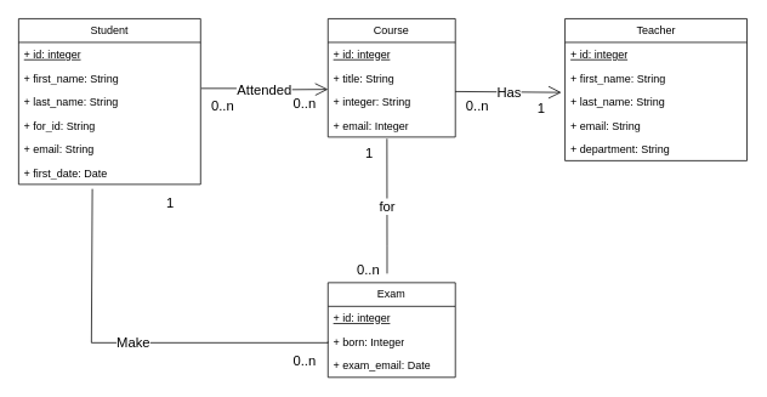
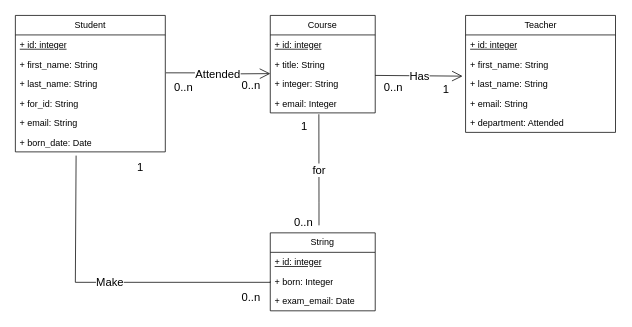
  <mxCell id="0" />
  <mxCell id="1" parent="0" />
  <mxCell id="2" value="Student" style="swimlane;fontStyle=0;childLayout=stackLayout;horizontal=1;startSize=26;fillColor=none;horizontalStack=0;resizeParent=1;resizeParentMax=0;resizeLast=0;collapsible=1;marginBottom=0;whiteSpace=wrap;html=1;" parent="1" vertex="1"><mxGeometry x="20" y="20" width="200" height="182" as="geometry"><mxRectangle x="440" y="140" width="80" height="30" as="alternateBounds" /></mxGeometry></mxCell>
  <mxCell id="3" value="&lt;u&gt;+ id: integer&lt;/u&gt;" style="text;strokeColor=none;fillColor=none;align=left;verticalAlign=top;spacingLeft=4;spacingRight=4;overflow=hidden;rotatable=0;points=[[0,0.5],[1,0.5]];portConstraint=eastwest;whiteSpace=wrap;html=1;" vertex="1" parent="2"><mxGeometry y="26" width="200" height="26" as="geometry" /></mxCell>
  <mxCell id="4" value="+ first_name: String" style="text;strokeColor=none;fillColor=none;align=left;verticalAlign=top;spacingLeft=4;spacingRight=4;overflow=hidden;rotatable=0;points=[[0,0.5],[1,0.5]];portConstraint=eastwest;whiteSpace=wrap;html=1;" parent="2" vertex="1"><mxGeometry y="52" width="200" height="26" as="geometry" /></mxCell>
  <mxCell id="5" value="+ last_name: String" style="text;strokeColor=none;fillColor=none;align=left;verticalAlign=top;spacingLeft=4;spacingRight=4;overflow=hidden;rotatable=0;points=[[0,0.5],[1,0.5]];portConstraint=eastwest;whiteSpace=wrap;html=1;" parent="2" vertex="1"><mxGeometry y="78" width="200" height="26" as="geometry" /></mxCell>
  <mxCell id="6" value="+ for_id: String" style="text;strokeColor=none;fillColor=none;align=left;verticalAlign=top;spacingLeft=4;spacingRight=4;overflow=hidden;rotatable=0;points=[[0,0.5],[1,0.5]];portConstraint=eastwest;whiteSpace=wrap;html=1;" vertex="1" parent="2"><mxGeometry y="104" width="200" height="26" as="geometry" /></mxCell>
  <mxCell id="7" value="+ email: String" style="text;strokeColor=none;fillColor=none;align=left;verticalAlign=top;spacingLeft=4;spacingRight=4;overflow=hidden;rotatable=0;points=[[0,0.5],[1,0.5]];portConstraint=eastwest;whiteSpace=wrap;html=1;" parent="2" vertex="1"><mxGeometry y="130" width="200" height="26" as="geometry" /></mxCell>
- <mxCell id="8" value="+ first_date: Date" style="text;strokeColor=none;fillColor=none;align=left;verticalAlign=top;spacingLeft=4;spacingRight=4;overflow=hidden;rotatable=0;points=[[0,0.5],[1,0.5]];portConstraint=eastwest;whiteSpace=wrap;html=1;" parent="2" vertex="1"><mxGeometry y="156" width="200" height="26" as="geometry" /></mxCell>
+ <mxCell id="8" value="+ born_date: Date" style="text;strokeColor=none;fillColor=none;align=left;verticalAlign=top;spacingLeft=4;spacingRight=4;overflow=hidden;rotatable=0;points=[[0,0.5],[1,0.5]];portConstraint=eastwest;whiteSpace=wrap;html=1;" parent="2" vertex="1"><mxGeometry y="156" width="200" height="26" as="geometry" /></mxCell>
  <mxCell id="9" style="edgeStyle=orthogonalEdgeStyle;rounded=0;orthogonalLoop=1;jettySize=auto;html=1;exitX=1;exitY=0.5;exitDx=0;exitDy=0;" parent="2" source="5" target="5" edge="1"><mxGeometry relative="1" as="geometry" /></mxCell>
  <mxCell id="10" value="Teacher" style="swimlane;fontStyle=0;childLayout=stackLayout;horizontal=1;startSize=26;fillColor=none;horizontalStack=0;resizeParent=1;resizeParentMax=0;resizeLast=0;collapsible=1;marginBottom=0;whiteSpace=wrap;html=1;" parent="1" vertex="1"><mxGeometry x="620.5" y="20" width="200" height="156" as="geometry"><mxRectangle x="440" y="140" width="80" height="30" as="alternateBounds" /></mxGeometry></mxCell>
  <mxCell id="11" value="&lt;u&gt;+ id: integer&lt;/u&gt;" style="text;strokeColor=none;fillColor=none;align=left;verticalAlign=top;spacingLeft=4;spacingRight=4;overflow=hidden;rotatable=0;points=[[0,0.5],[1,0.5]];portConstraint=eastwest;whiteSpace=wrap;html=1;" parent="10" vertex="1"><mxGeometry y="26" width="200" height="26" as="geometry" /></mxCell>
  <mxCell id="12" value="+ first_name: String" style="text;strokeColor=none;fillColor=none;align=left;verticalAlign=top;spacingLeft=4;spacingRight=4;overflow=hidden;rotatable=0;points=[[0,0.5],[1,0.5]];portConstraint=eastwest;whiteSpace=wrap;html=1;" parent="10" vertex="1"><mxGeometry y="52" width="200" height="26" as="geometry" /></mxCell>
  <mxCell id="13" value="+ last_name: String" style="text;strokeColor=none;fillColor=none;align=left;verticalAlign=top;spacingLeft=4;spacingRight=4;overflow=hidden;rotatable=0;points=[[0,0.5],[1,0.5]];portConstraint=eastwest;whiteSpace=wrap;html=1;" parent="10" vertex="1"><mxGeometry y="78" width="200" height="26" as="geometry" /></mxCell>
  <mxCell id="14" value="+ email: String" style="text;strokeColor=none;fillColor=none;align=left;verticalAlign=top;spacingLeft=4;spacingRight=4;overflow=hidden;rotatable=0;points=[[0,0.5],[1,0.5]];portConstraint=eastwest;whiteSpace=wrap;html=1;" parent="10" vertex="1"><mxGeometry y="104" width="200" height="26" as="geometry" /></mxCell>
- <mxCell id="15" value="+ department: String" style="text;strokeColor=none;fillColor=none;align=left;verticalAlign=top;spacingLeft=4;spacingRight=4;overflow=hidden;rotatable=0;points=[[0,0.5],[1,0.5]];portConstraint=eastwest;whiteSpace=wrap;html=1;" parent="10" vertex="1"><mxGeometry y="130" width="200" height="26" as="geometry" /></mxCell>
+ <mxCell id="15" value="+ department: Attended" style="text;strokeColor=none;fillColor=none;align=left;verticalAlign=top;spacingLeft=4;spacingRight=4;overflow=hidden;rotatable=0;points=[[0,0.5],[1,0.5]];portConstraint=eastwest;whiteSpace=wrap;html=1;" parent="10" vertex="1"><mxGeometry y="130" width="200" height="26" as="geometry" /></mxCell>
  <mxCell id="16" value="Course" style="swimlane;fontStyle=0;childLayout=stackLayout;horizontal=1;startSize=26;fillColor=none;horizontalStack=0;resizeParent=1;resizeParentMax=0;resizeLast=0;collapsible=1;marginBottom=0;whiteSpace=wrap;html=1;" parent="1" vertex="1"><mxGeometry x="360" y="20" width="140" height="130" as="geometry" /></mxCell>
  <mxCell id="17" value="&lt;u&gt;+ id: integer&lt;/u&gt;" style="text;strokeColor=none;fillColor=none;align=left;verticalAlign=top;spacingLeft=4;spacingRight=4;overflow=hidden;rotatable=0;points=[[0,0.5],[1,0.5]];portConstraint=eastwest;whiteSpace=wrap;html=1;" vertex="1" parent="16"><mxGeometry y="26" width="140" height="26" as="geometry" /></mxCell>
  <mxCell id="18" value="&lt;div&gt;+ title: String&lt;/div&gt;" style="text;strokeColor=none;fillColor=none;align=left;verticalAlign=top;spacingLeft=4;spacingRight=4;overflow=hidden;rotatable=0;points=[[0,0.5],[1,0.5]];portConstraint=eastwest;whiteSpace=wrap;html=1;" parent="16" vertex="1"><mxGeometry y="52" width="140" height="26" as="geometry" /></mxCell>
  <mxCell id="19" value="&lt;div&gt;+ integer: String&lt;/div&gt;" style="text;strokeColor=none;fillColor=none;align=left;verticalAlign=top;spacingLeft=4;spacingRight=4;overflow=hidden;rotatable=0;points=[[0,0.5],[1,0.5]];portConstraint=eastwest;whiteSpace=wrap;html=1;" vertex="1" parent="16"><mxGeometry y="78" width="140" height="26" as="geometry" /></mxCell>
  <mxCell id="20" value="+ email: Integer" style="text;strokeColor=none;fillColor=none;align=left;verticalAlign=top;spacingLeft=4;spacingRight=4;overflow=hidden;rotatable=0;points=[[0,0.5],[1,0.5]];portConstraint=eastwest;whiteSpace=wrap;html=1;" parent="16" vertex="1"><mxGeometry y="104" width="140" height="26" as="geometry" /></mxCell>
  <mxCell id="21" value="&lt;font style=&quot;font-size: 15px;&quot;&gt;Has&lt;/font&gt;" style="endArrow=open;html=1;endSize=12;startArrow=none;startSize=14;startFill=0;edgeStyle=orthogonalEdgeStyle;rounded=0;entryX=-0.02;entryY=0.115;entryDx=0;entryDy=0;entryPerimeter=0;endFill=0;" parent="1" target="13" edge="1"><mxGeometry relative="1" as="geometry"><mxPoint x="500" y="100" as="sourcePoint" /><mxPoint x="660" y="100" as="targetPoint" /></mxGeometry></mxCell>
  <mxCell id="22" value="1" style="edgeLabel;resizable=0;html=1;align=right;verticalAlign=top;fontSize=15;" parent="21" connectable="0" vertex="1"><mxGeometry x="1" relative="1" as="geometry"><mxPoint x="-17" y="2" as="offset" /></mxGeometry></mxCell>
  <mxCell id="23" value="&lt;font style=&quot;font-size: 15px;&quot;&gt;Attended&lt;/font&gt;" style="endArrow=none;html=1;startArrow=open;startFill=0;edgeStyle=orthogonalEdgeStyle;rounded=0;entryX=1.004;entryY=-0.055;entryDx=0;entryDy=0;entryPerimeter=0;endFill=0;endSize=12;startSize=12;" parent="1" target="5" edge="1"><mxGeometry relative="1" as="geometry"><mxPoint x="360" y="97.6" as="sourcePoint" /><mxPoint x="220" y="97.6" as="targetPoint" /><mxPoint as="offset" /></mxGeometry></mxCell>
  <mxCell id="24" value="0..n" style="edgeLabel;resizable=0;html=1;align=left;verticalAlign=top;fontSize=15;" parent="23" connectable="0" vertex="1"><mxGeometry x="-1" relative="1" as="geometry"><mxPoint x="-40" as="offset" /></mxGeometry></mxCell>
- <mxCell id="25" value="Exam" style="swimlane;fontStyle=0;childLayout=stackLayout;horizontal=1;startSize=26;fillColor=none;horizontalStack=0;resizeParent=1;resizeParentMax=0;resizeLast=0;collapsible=1;marginBottom=0;whiteSpace=wrap;html=1;" parent="1" vertex="1"><mxGeometry x="360" y="310" width="140" height="104" as="geometry" /></mxCell>
+ <mxCell id="25" value="String" style="swimlane;fontStyle=0;childLayout=stackLayout;horizontal=1;startSize=26;fillColor=none;horizontalStack=0;resizeParent=1;resizeParentMax=0;resizeLast=0;collapsible=1;marginBottom=0;whiteSpace=wrap;html=1;" parent="1" vertex="1"><mxGeometry x="360" y="310" width="140" height="104" as="geometry" /></mxCell>
  <mxCell id="26" value="&lt;u&gt;+ id: integer&lt;/u&gt;" style="text;strokeColor=none;fillColor=none;align=left;verticalAlign=top;spacingLeft=4;spacingRight=4;overflow=hidden;rotatable=0;points=[[0,0.5],[1,0.5]];portConstraint=eastwest;whiteSpace=wrap;html=1;" vertex="1" parent="25"><mxGeometry y="26" width="140" height="26" as="geometry" /></mxCell>
  <mxCell id="27" value="+ born: Integer" style="text;strokeColor=none;fillColor=none;align=left;verticalAlign=top;spacingLeft=4;spacingRight=4;overflow=hidden;rotatable=0;points=[[0,0.5],[1,0.5]];portConstraint=eastwest;whiteSpace=wrap;html=1;" parent="25" vertex="1"><mxGeometry y="52" width="140" height="26" as="geometry" /></mxCell>
  <mxCell id="28" value="+ exam_email: Date" style="text;strokeColor=none;fillColor=none;align=left;verticalAlign=top;spacingLeft=4;spacingRight=4;overflow=hidden;rotatable=0;points=[[0,0.5],[1,0.5]];portConstraint=eastwest;whiteSpace=wrap;html=1;" parent="25" vertex="1"><mxGeometry y="78" width="140" height="26" as="geometry" /></mxCell>
  <mxCell id="29" value="&lt;font style=&quot;font-size: 15px;&quot;&gt;Make&lt;/font&gt;" style="endArrow=none;html=1;startArrow=none;startFill=0;edgeStyle=orthogonalEdgeStyle;rounded=0;endFill=0;exitX=0;exitY=0.5;exitDx=0;exitDy=0;entryX=0.405;entryY=1.192;entryDx=0;entryDy=0;entryPerimeter=0;" parent="1" edge="1" target="8"><mxGeometry x="-0.001" relative="1" as="geometry"><mxPoint x="360" y="375" as="sourcePoint" /><mxPoint x="100" y="220" as="targetPoint" /><mxPoint as="offset" /><Array as="points"><mxPoint x="360" y="376" /><mxPoint x="100" y="376" /></Array></mxGeometry></mxCell>
  <mxCell id="30" value="0..n" style="edgeLabel;resizable=0;html=1;align=left;verticalAlign=top;fontSize=15;" parent="29" connectable="0" vertex="1"><mxGeometry x="-1" relative="1" as="geometry"><mxPoint x="-40" y="5" as="offset" /></mxGeometry></mxCell>
  <mxCell id="31" value="&lt;font&gt;1&lt;/font&gt;&lt;div&gt;&lt;font&gt;&lt;br&gt;&lt;/font&gt;&lt;/div&gt;" style="edgeLabel;resizable=0;html=1;align=right;verticalAlign=top;fontSize=15;" parent="29" connectable="0" vertex="1"><mxGeometry x="1" relative="1" as="geometry"><mxPoint x="90" as="offset" /></mxGeometry></mxCell>
  <mxCell id="32" value="for" style="endArrow=none;html=1;startArrow=none;startFill=0;edgeStyle=orthogonalEdgeStyle;rounded=0;entryX=0.463;entryY=1.069;entryDx=0;entryDy=0;entryPerimeter=0;endFill=0;fontSize=15;" parent="1" target="20" edge="1"><mxGeometry relative="1" as="geometry"><mxPoint x="425" y="300" as="sourcePoint" /><mxPoint x="590" y="360" as="targetPoint" /><mxPoint as="offset" /><Array as="points"><mxPoint x="425" y="270" /><mxPoint x="425" y="270" /></Array></mxGeometry></mxCell>
  <mxCell id="33" value="0..n" style="edgeLabel;resizable=0;html=1;align=left;verticalAlign=top;fontSize=15;" parent="32" connectable="0" vertex="1"><mxGeometry x="-1" relative="1" as="geometry"><mxPoint x="-35" y="-20" as="offset" /></mxGeometry></mxCell>
  <mxCell id="34" value="1" style="edgeLabel;resizable=0;html=1;align=right;verticalAlign=top;fontSize=15;" parent="32" connectable="0" vertex="1"><mxGeometry x="1" relative="1" as="geometry"><mxPoint x="-15" as="offset" /></mxGeometry></mxCell>
  <mxCell id="35" value="0..n" style="edgeLabel;resizable=0;html=1;align=left;verticalAlign=top;fontSize=15;" connectable="0" vertex="1" parent="1"><mxGeometry x="510" y="100" as="geometry" /></mxCell>
  <mxCell id="36" value="0..n" style="edgeLabel;resizable=0;html=1;align=left;verticalAlign=top;fontSize=15;" connectable="0" vertex="1" parent="1"><mxGeometry x="230" y="100" as="geometry" /></mxCell>
